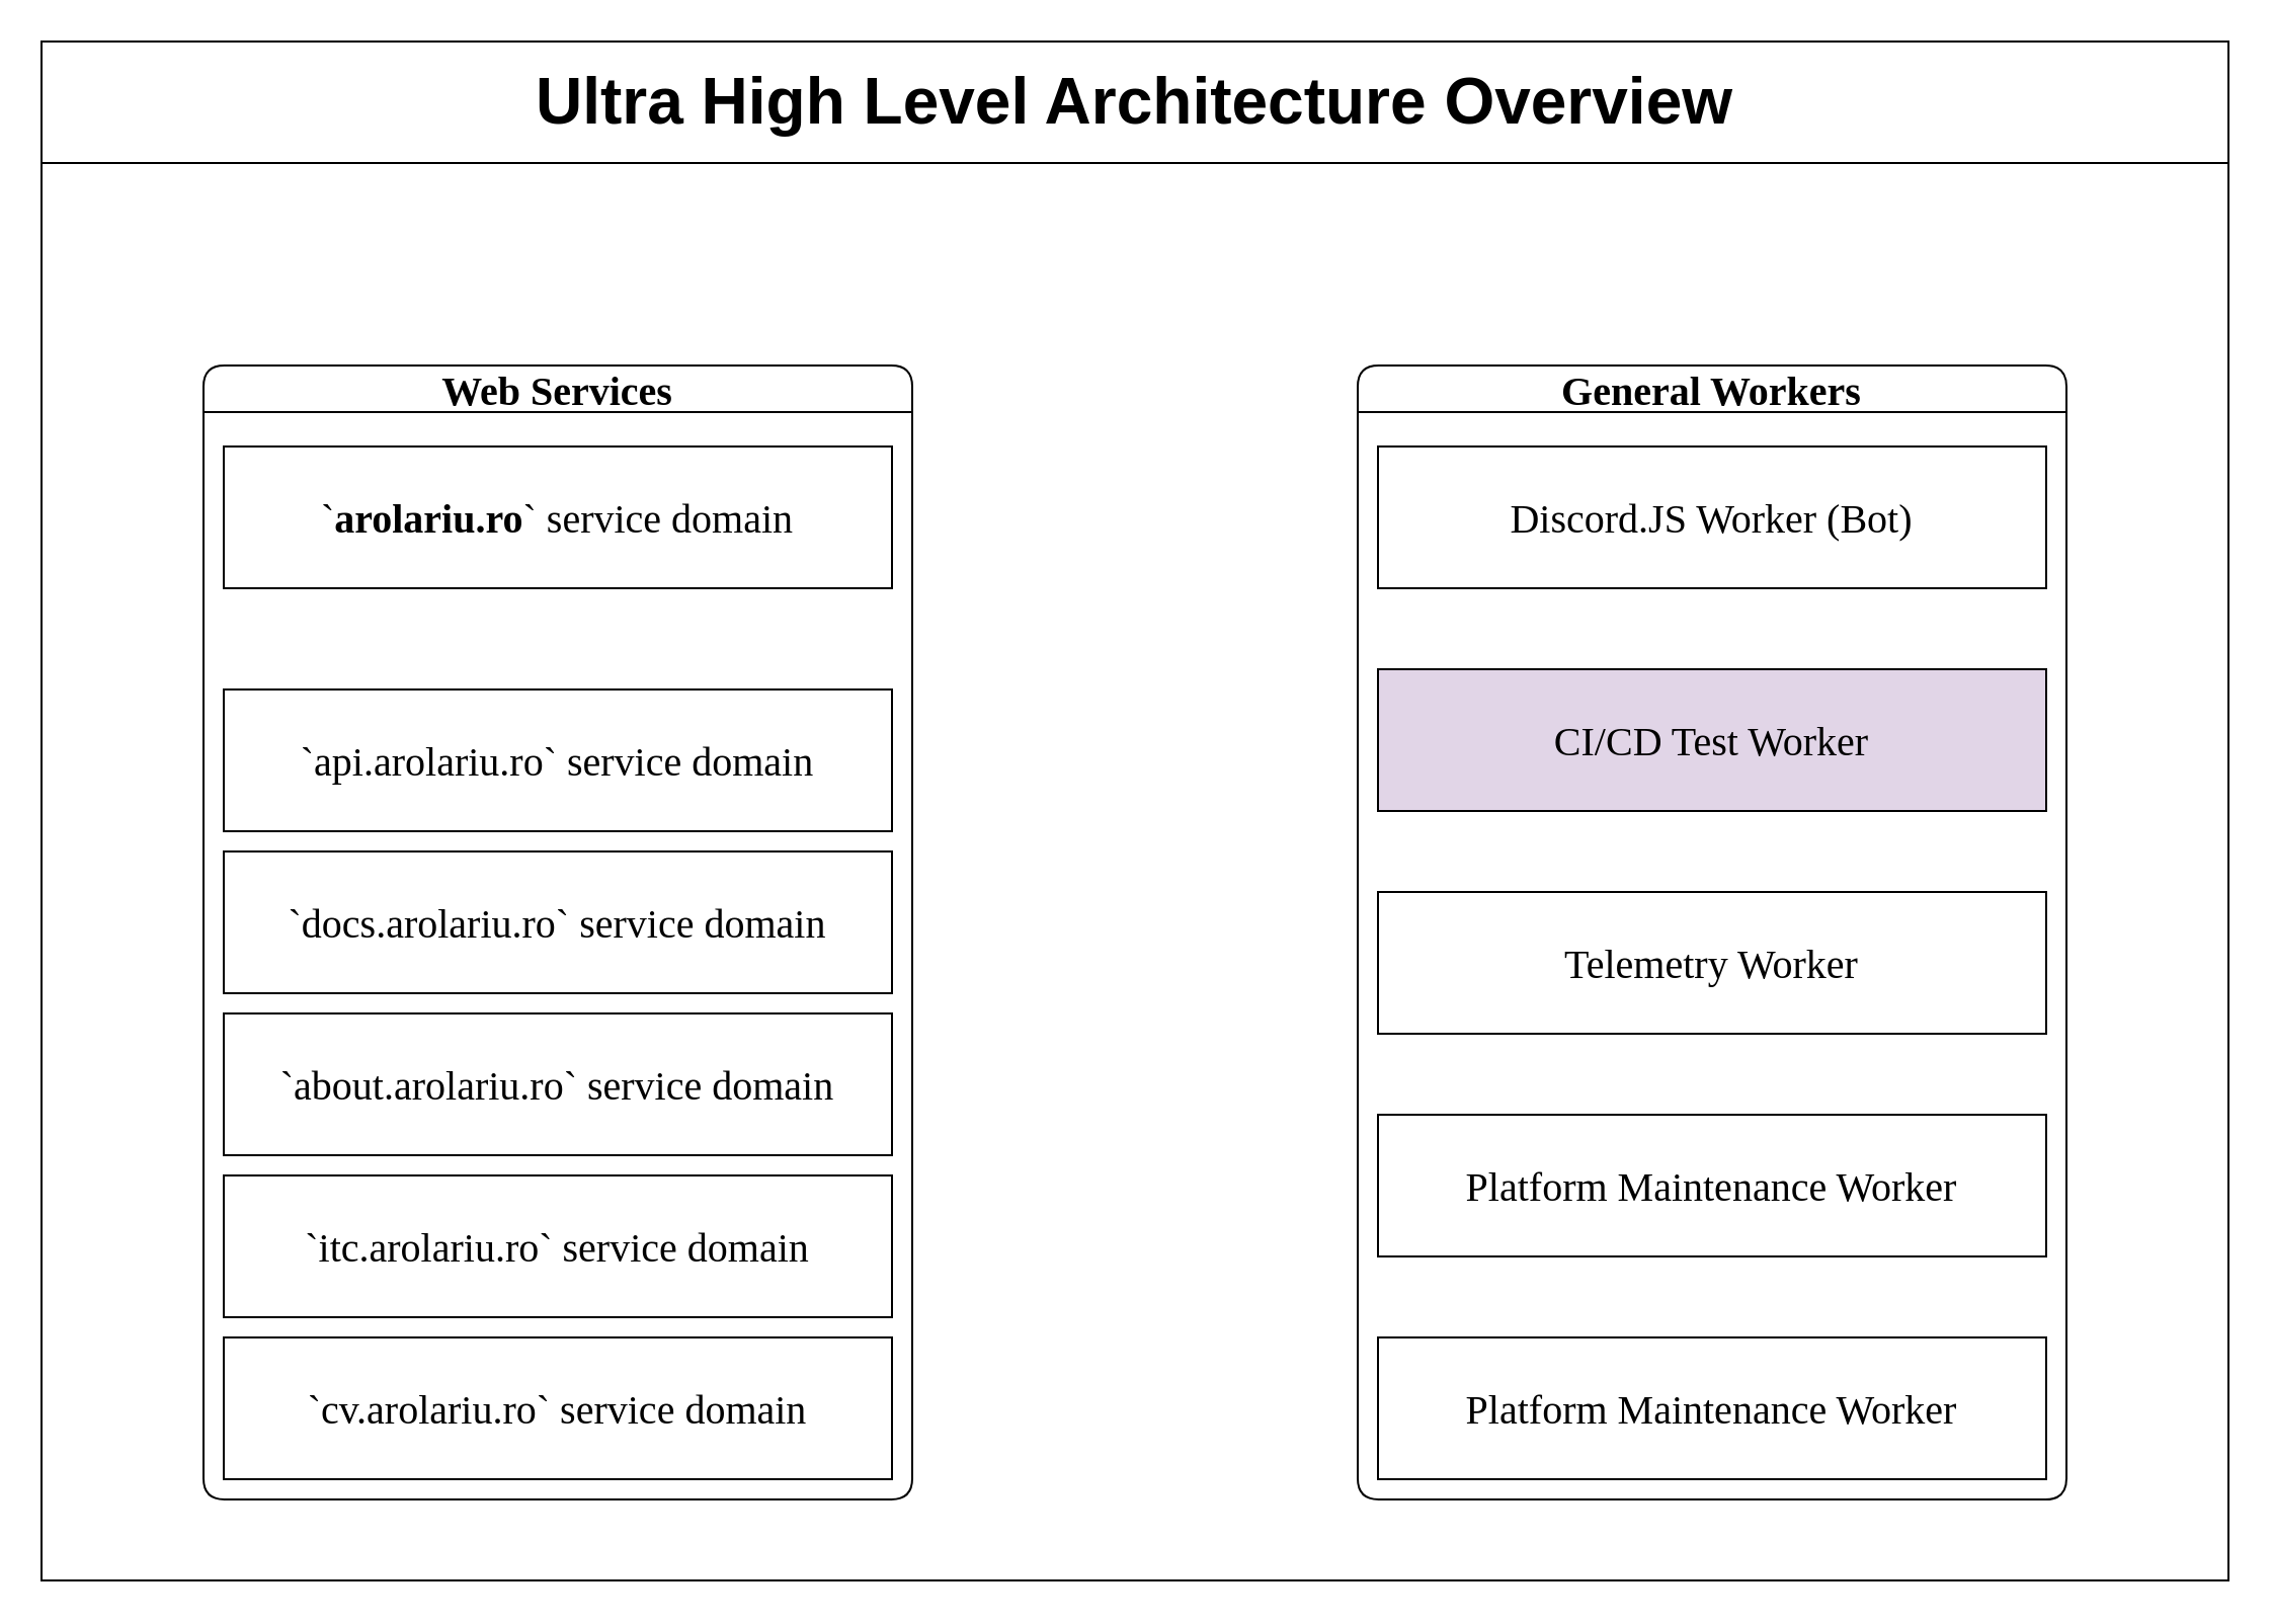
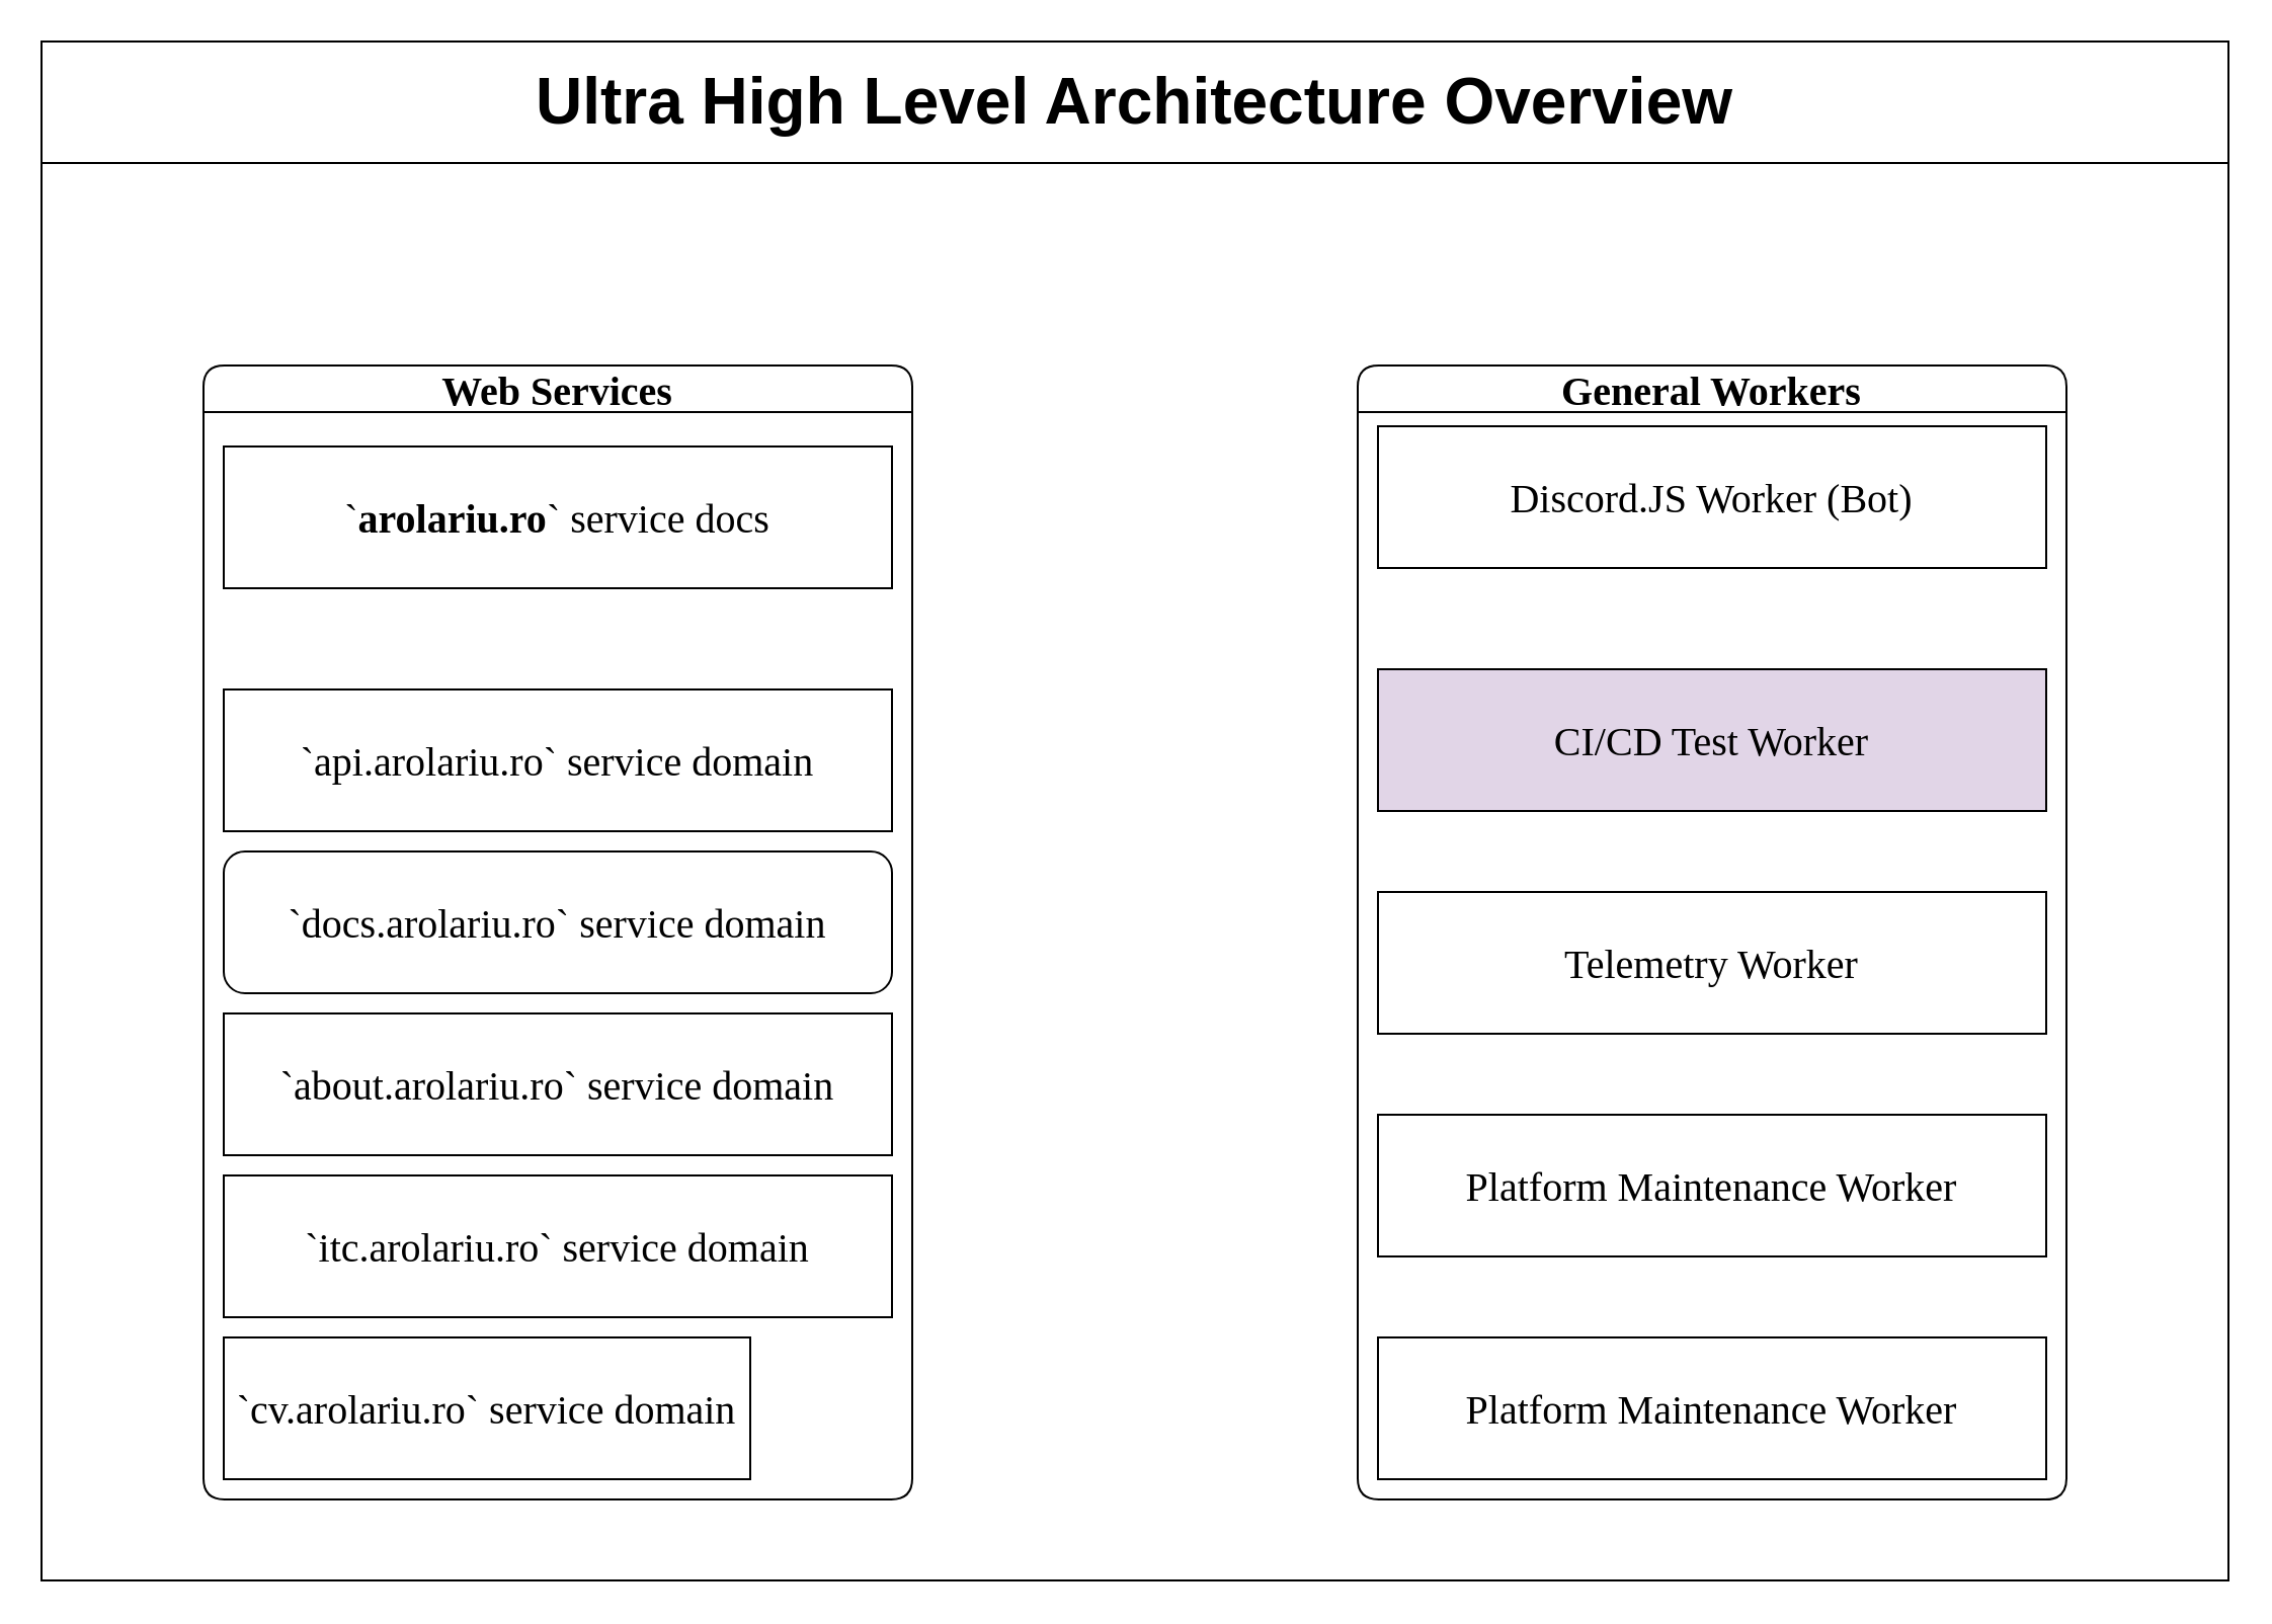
  <mxCell id="0" />
  <mxCell id="1" parent="0" />
  <mxCell id="2" value="&lt;h1 style=&quot;border-color: var(--border-color); font-family: Helvetica; text-align: left; font-size: 32px;&quot;&gt;Ultra High Level Architecture Overview&lt;/h1&gt;" style="swimlane;whiteSpace=wrap;html=1;hachureGap=4;fontFamily=Architects Daughter;fontSource=https%3A%2F%2Ffonts.googleapis.com%2Fcss%3Ffamily%3DArchitects%2BDaughter;fontSize=20;startSize=60;glass=0;" vertex="1" parent="1"><mxGeometry x="20" y="20" width="1080" height="760" as="geometry" /></mxCell>
  <mxCell id="3" value="Web Services" style="swimlane;whiteSpace=wrap;html=1;hachureGap=4;fontFamily=Architects Daughter;fontSource=https%3A%2F%2Ffonts.googleapis.com%2Fcss%3Ffamily%3DArchitects%2BDaughter;fontSize=20;swimlaneLine=1;rounded=1;" vertex="1" parent="2"><mxGeometry x="80" y="160" width="350" height="560" as="geometry"><mxRectangle x="80" y="160" width="120" height="40" as="alternateBounds" /></mxGeometry></mxCell>
- <mxCell id="4" value="`docs.arolariu.ro` service domain" style="html=1;whiteSpace=wrap;container=1;recursiveResize=0;collapsible=0;hachureGap=4;fontFamily=Architects Daughter;fontSource=https%3A%2F%2Ffonts.googleapis.com%2Fcss%3Ffamily%3DArchitects%2BDaughter;fontSize=20;glass=0;" vertex="1" parent="3"><mxGeometry x="10" y="240" width="330" height="70" as="geometry" /></mxCell>
+ <mxCell id="4" value="`docs.arolariu.ro` service domain" style="html=1;whiteSpace=wrap;container=1;recursiveResize=0;collapsible=0;hachureGap=4;fontFamily=Architects Daughter;fontSource=https%3A%2F%2Ffonts.googleapis.com%2Fcss%3Ffamily%3DArchitects%2BDaughter;fontSize=20;glass=0;rounded=1;" vertex="1" parent="3"><mxGeometry x="10" y="240" width="330" height="70" as="geometry" /></mxCell>
  <mxCell id="5" value="`about.arolariu.ro` service domain" style="html=1;whiteSpace=wrap;container=1;recursiveResize=0;collapsible=0;hachureGap=4;fontFamily=Architects Daughter;fontSource=https%3A%2F%2Ffonts.googleapis.com%2Fcss%3Ffamily%3DArchitects%2BDaughter;fontSize=20;glass=0;" vertex="1" parent="3"><mxGeometry x="10" y="320" width="330" height="70" as="geometry" /></mxCell>
  <mxCell id="6" value="`itc.arolariu.ro` service domain" style="html=1;whiteSpace=wrap;container=1;recursiveResize=0;collapsible=0;hachureGap=4;fontFamily=Architects Daughter;fontSource=https%3A%2F%2Ffonts.googleapis.com%2Fcss%3Ffamily%3DArchitects%2BDaughter;fontSize=20;glass=0;" vertex="1" parent="3"><mxGeometry x="10" y="400" width="330" height="70" as="geometry" /></mxCell>
- <mxCell id="7" value="`cv.arolariu.ro` service domain" style="html=1;whiteSpace=wrap;container=1;recursiveResize=0;collapsible=0;hachureGap=4;fontFamily=Architects Daughter;fontSource=https%3A%2F%2Ffonts.googleapis.com%2Fcss%3Ffamily%3DArchitects%2BDaughter;fontSize=20;glass=0;" vertex="1" parent="3"><mxGeometry x="10" y="480" width="330" height="70" as="geometry" /></mxCell>
- <mxCell id="8" value="`&lt;b&gt;arolariu.ro&lt;/b&gt;` service domain" style="html=1;whiteSpace=wrap;container=1;recursiveResize=0;collapsible=0;hachureGap=4;fontFamily=Architects Daughter;fontSource=https%3A%2F%2Ffonts.googleapis.com%2Fcss%3Ffamily%3DArchitects%2BDaughter;fontSize=20;glass=0;" vertex="1" parent="3"><mxGeometry x="10" y="40" width="330" height="70" as="geometry" /></mxCell>
+ <mxCell id="7" value="`cv.arolariu.ro` service domain" style="html=1;whiteSpace=wrap;container=1;recursiveResize=0;collapsible=0;hachureGap=4;fontFamily=Architects Daughter;fontSource=https%3A%2F%2Ffonts.googleapis.com%2Fcss%3Ffamily%3DArchitects%2BDaughter;fontSize=20;glass=0;" vertex="1" parent="3"><mxGeometry x="10" y="480" width="260" height="70" as="geometry" /></mxCell>
+ <mxCell id="8" value="`&lt;b&gt;arolariu.ro&lt;/b&gt;` service docs" style="html=1;whiteSpace=wrap;container=1;recursiveResize=0;collapsible=0;hachureGap=4;fontFamily=Architects Daughter;fontSource=https%3A%2F%2Ffonts.googleapis.com%2Fcss%3Ffamily%3DArchitects%2BDaughter;fontSize=20;glass=0;" vertex="1" parent="3"><mxGeometry x="10" y="40" width="330" height="70" as="geometry" /></mxCell>
  <mxCell id="9" value="`api.arolariu.ro` service domain" style="whiteSpace=wrap;container=1;recursiveResize=0;collapsible=0;hachureGap=4;fontFamily=Architects Daughter;fontSource=https%3A%2F%2Ffonts.googleapis.com%2Fcss%3Ffamily%3DArchitects%2BDaughter;fontSize=20;glass=0;spacingRight=0;spacing=2;labelBackgroundColor=none;labelBorderColor=none;verticalAlign=middle;html=1;spacingTop=0;spacingLeft=0;" vertex="1" parent="3"><mxGeometry x="10" y="160" width="330" height="70" as="geometry" /></mxCell>
  <mxCell id="10" value="General Workers" style="swimlane;whiteSpace=wrap;html=1;hachureGap=4;fontFamily=Architects Daughter;fontSource=https%3A%2F%2Ffonts.googleapis.com%2Fcss%3Ffamily%3DArchitects%2BDaughter;fontSize=20;rounded=1;" vertex="1" parent="2"><mxGeometry x="650" y="160" width="350" height="560" as="geometry" /></mxCell>
- <mxCell id="11" value="Discord.JS Worker (Bot)" style="html=1;whiteSpace=wrap;container=1;recursiveResize=0;collapsible=0;hachureGap=4;fontFamily=Architects Daughter;fontSource=https%3A%2F%2Ffonts.googleapis.com%2Fcss%3Ffamily%3DArchitects%2BDaughter;fontSize=20;glass=0;" vertex="1" parent="10"><mxGeometry x="10" y="40" width="330" height="70" as="geometry" /></mxCell>
+ <mxCell id="11" value="Discord.JS Worker (Bot)" style="html=1;whiteSpace=wrap;container=1;recursiveResize=0;collapsible=0;hachureGap=4;fontFamily=Architects Daughter;fontSource=https%3A%2F%2Ffonts.googleapis.com%2Fcss%3Ffamily%3DArchitects%2BDaughter;fontSize=20;glass=0;" vertex="1" parent="10"><mxGeometry x="10" y="30" width="330" height="70" as="geometry" /></mxCell>
  <mxCell id="12" value="CI/CD Test Worker" style="html=1;whiteSpace=wrap;container=1;recursiveResize=0;collapsible=0;hachureGap=4;fontFamily=Architects Daughter;fontSource=https%3A%2F%2Ffonts.googleapis.com%2Fcss%3Ffamily%3DArchitects%2BDaughter;fontSize=20;glass=0;fillColor=#e1d5e7;" vertex="1" parent="10"><mxGeometry x="10" y="150" width="330" height="70" as="geometry" /></mxCell>
  <mxCell id="13" value="Telemetry Worker" style="html=1;whiteSpace=wrap;container=1;recursiveResize=0;collapsible=0;hachureGap=4;fontFamily=Architects Daughter;fontSource=https%3A%2F%2Ffonts.googleapis.com%2Fcss%3Ffamily%3DArchitects%2BDaughter;fontSize=20;glass=0;" vertex="1" parent="10"><mxGeometry x="10" y="260" width="330" height="70" as="geometry" /></mxCell>
  <mxCell id="14" value="Platform Maintenance Worker" style="html=1;whiteSpace=wrap;container=1;recursiveResize=0;collapsible=0;hachureGap=4;fontFamily=Architects Daughter;fontSource=https%3A%2F%2Ffonts.googleapis.com%2Fcss%3Ffamily%3DArchitects%2BDaughter;fontSize=20;glass=0;" vertex="1" parent="10"><mxGeometry x="10" y="370" width="330" height="70" as="geometry" /></mxCell>
  <mxCell id="15" value="Platform Maintenance Worker" style="html=1;whiteSpace=wrap;container=1;recursiveResize=0;collapsible=0;hachureGap=4;fontFamily=Architects Daughter;fontSource=https%3A%2F%2Ffonts.googleapis.com%2Fcss%3Ffamily%3DArchitects%2BDaughter;fontSize=20;glass=0;" vertex="1" parent="10"><mxGeometry x="10" y="480" width="330" height="70" as="geometry" /></mxCell>
